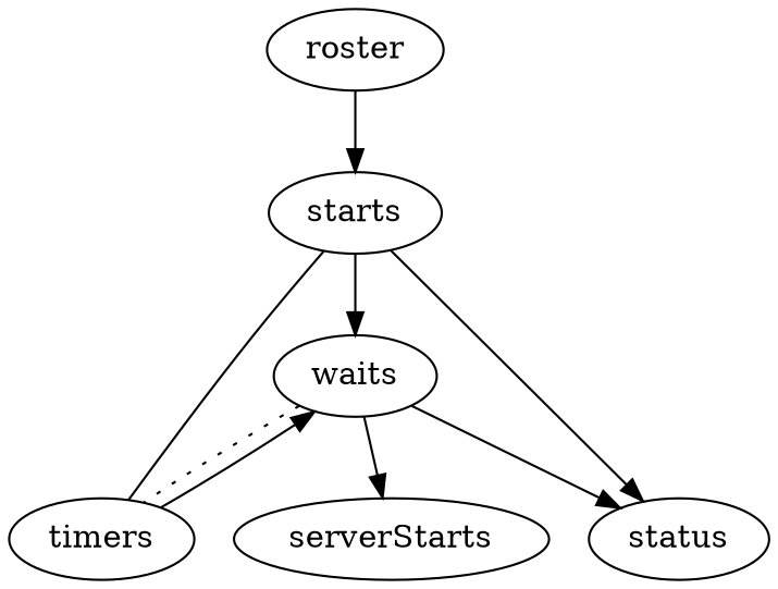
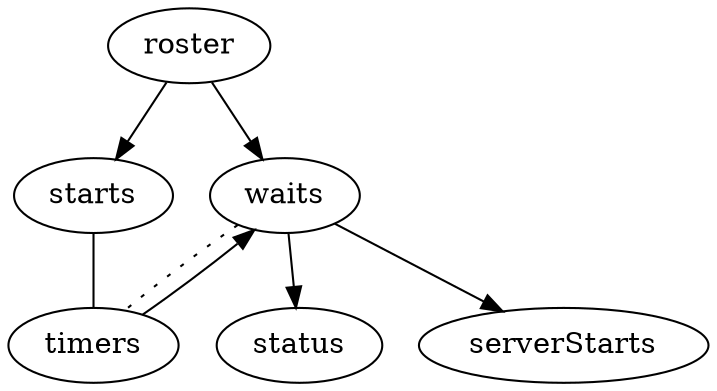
  digraph {
    waits
    timers
    status
    serverStarts
    starts
    roster
    waits -> timers [arrowhead=none style=dotted]
    waits -> status
    waits -> serverStarts
    timers -> waits
    starts -> timers [arrowhead=none style=solid]
-   starts -> status
-   starts -> waits
+   roster -> waits
    roster -> starts
  }
